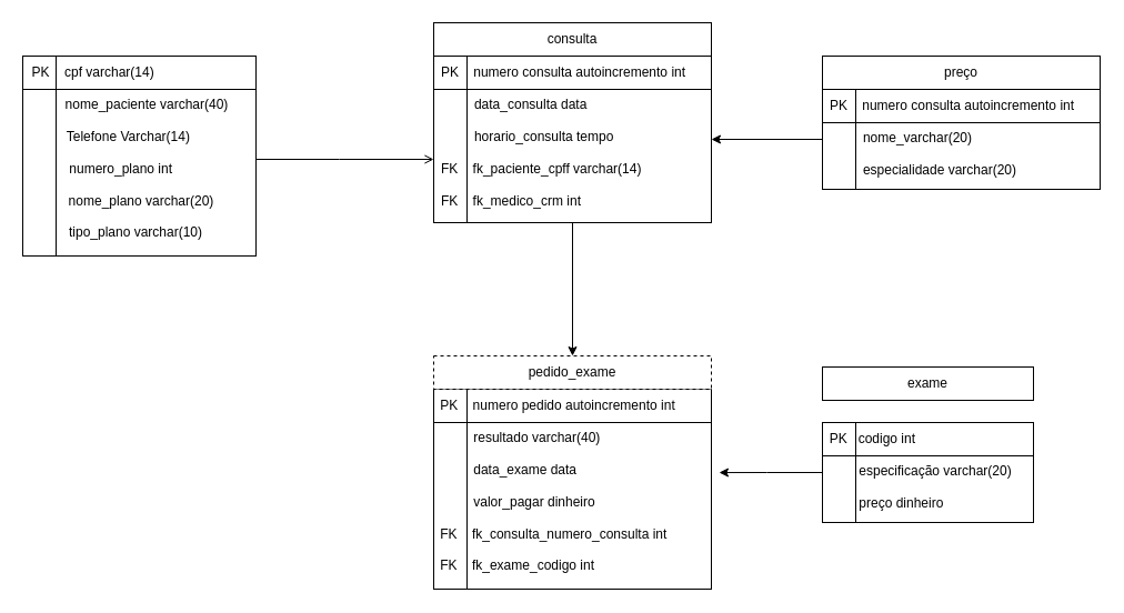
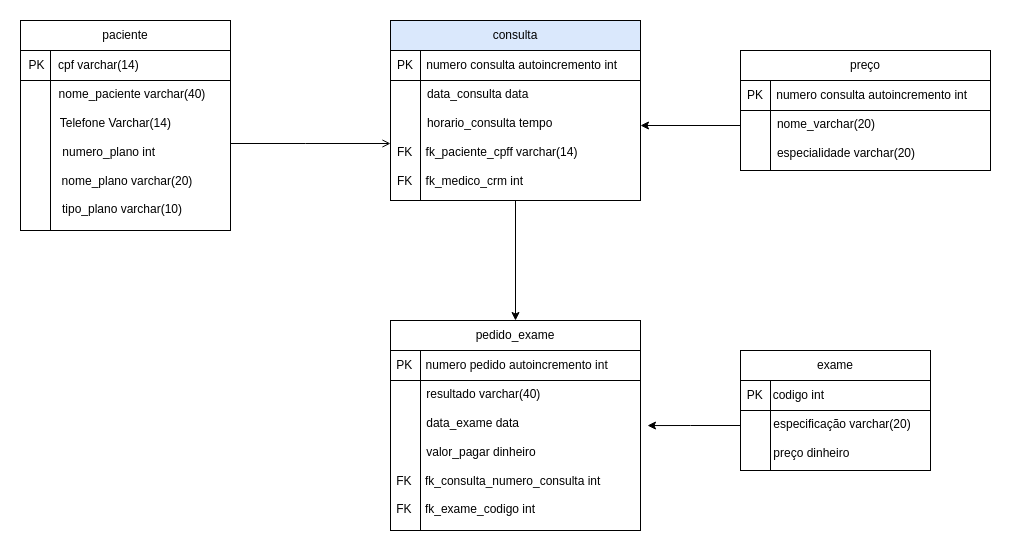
  <mxCell id="0" />
  <mxCell id="1" parent="0" />
  <mxCell id="2" value="" style="endArrow=open;shadow=0;strokeWidth=1;rounded=0;endFill=1;edgeStyle=elbowEdgeStyle;elbow=vertical;" parent="1" target="6" edge="1"><mxGeometry x="0.5" y="41" relative="1" as="geometry"><mxPoint x="220" y="143" as="sourcePoint" /><mxPoint x="370" y="143" as="targetPoint" /><mxPoint x="-40" y="32" as="offset" /></mxGeometry></mxCell>
  <mxCell id="3" value="&lt;div style=&quot;text-align: left;&quot;&gt;&lt;span style=&quot;background-color: initial;&quot;&gt;&lt;br&gt;&lt;/span&gt;&lt;/div&gt;&lt;div style=&quot;text-align: left;&quot;&gt;&lt;font&gt;&lt;span style=&quot;background-color: initial;&quot;&gt;&amp;nbsp; &amp;nbsp; &amp;nbsp; PK&lt;/span&gt;&lt;span style=&quot;background-color: initial; text-align: center;&quot;&gt;&amp;nbsp; &amp;nbsp; cpf varchar(14)&lt;/span&gt;&lt;/font&gt;&lt;br&gt;&lt;/div&gt;&lt;br style=&quot;font-size: 12px;&quot;&gt;&lt;font&gt;&amp;nbsp; &amp;nbsp; &amp;nbsp; &amp;nbsp; &amp;nbsp; &amp;nbsp; &amp;nbsp; &amp;nbsp;nome_paciente varchar(40)&lt;/font&gt;&lt;br style=&quot;font-size: 12px;&quot;&gt;&lt;br style=&quot;font-size: 12px;&quot;&gt;&lt;div style=&quot;font-size: 12px;&quot;&gt;&amp;nbsp; &amp;nbsp; &amp;nbsp;Telefone Varchar(14)&lt;/div&gt;&lt;br style=&quot;font-size: 12px;&quot;&gt;&lt;div style=&quot;font-size: 12px;&quot;&gt;&amp;nbsp;numero_plano int&lt;/div&gt;&lt;div style=&quot;font-size: 12px;&quot;&gt;&amp;nbsp;&amp;nbsp;&lt;/div&gt;&lt;div style=&quot;font-size: 12px;&quot;&gt;&amp;nbsp; &amp;nbsp; &amp;nbsp; &amp;nbsp; &amp;nbsp; &amp;nbsp; nome_plano varchar(20)&lt;/div&gt;&lt;div style=&quot;font-size: 12px;&quot;&gt;&lt;br style=&quot;font-size: 12px;&quot;&gt;&lt;/div&gt;&lt;div style=&quot;font-size: 12px;&quot;&gt;&amp;nbsp; &amp;nbsp; &amp;nbsp; &amp;nbsp; &amp;nbsp;tipo_plano varchar(10)&lt;/div&gt;" style="shape=internalStorage;whiteSpace=wrap;html=1;backgroundOutline=1;dx=30;dy=30;horizontal=1;verticalAlign=top;align=center;fontSize=12;spacingTop=-13;spacingLeft=-36;" parent="1" vertex="1"><mxGeometry x="20" y="50" width="210" height="180" as="geometry" /></mxCell>
+ <mxCell id="4" value="paciente" style="rounded=0;whiteSpace=wrap;html=1;" parent="1" vertex="1"><mxGeometry x="20" y="20" width="210" height="30" as="geometry" /></mxCell>
  <mxCell id="5" style="edgeStyle=orthogonalEdgeStyle;rounded=0;orthogonalLoop=1;jettySize=auto;html=1;exitX=0.5;exitY=1;exitDx=0;exitDy=0;entryX=0.5;entryY=0;entryDx=0;entryDy=0;" parent="1" source="6" target="12" edge="1"><mxGeometry relative="1" as="geometry"><mxPoint x="495" y="320" as="targetPoint" /></mxGeometry></mxCell>
  <mxCell id="6" value="&lt;div style=&quot;text-align: left;&quot;&gt;&lt;span style=&quot;background-color: initial;&quot;&gt;&lt;br&gt;&lt;/span&gt;&lt;/div&gt;&lt;div style=&quot;text-align: left;&quot;&gt;&lt;font&gt;&lt;span style=&quot;background-color: initial;&quot;&gt;&amp;nbsp; &amp;nbsp; &amp;nbsp; PK&lt;/span&gt;&lt;span style=&quot;background-color: initial; text-align: center;&quot;&gt;&amp;nbsp; &amp;nbsp; numero consulta autoincremento int&lt;/span&gt;&lt;/font&gt;&lt;br&gt;&lt;/div&gt;&lt;br style=&quot;font-size: 12px;&quot;&gt;&lt;div style=&quot;text-align: left;&quot;&gt;&lt;span style=&quot;background-color: initial;&quot;&gt;&amp;nbsp; &amp;nbsp; &amp;nbsp; &amp;nbsp; &amp;nbsp; &amp;nbsp; &amp;nbsp; &amp;nbsp;data_consulta data&lt;/span&gt;&lt;/div&gt;&lt;br style=&quot;font-size: 12px;&quot;&gt;&lt;div style=&quot;text-align: left; font-size: 12px;&quot;&gt;&amp;nbsp; &amp;nbsp; &amp;nbsp; &amp;nbsp; &amp;nbsp; &amp;nbsp; &amp;nbsp; &amp;nbsp;horario_consulta tempo&lt;/div&gt;&lt;br style=&quot;font-size: 12px;&quot;&gt;&lt;div style=&quot;text-align: left; font-size: 12px;&quot;&gt;&amp;nbsp; &amp;nbsp; &amp;nbsp; FK&amp;nbsp; &amp;nbsp; fk_paciente_cpff varchar(14)&lt;/div&gt;&lt;div style=&quot;font-size: 12px;&quot;&gt;&amp;nbsp;&amp;nbsp;&lt;/div&gt;&lt;div style=&quot;text-align: left; font-size: 12px;&quot;&gt;&lt;span style=&quot;background-color: initial;&quot;&gt;&amp;nbsp; &amp;nbsp; &amp;nbsp; FK&amp;nbsp; &amp;nbsp; fk_medico_crm int&lt;/span&gt;&lt;/div&gt;" style="shape=internalStorage;whiteSpace=wrap;html=1;backgroundOutline=1;dx=30;dy=30;horizontal=1;verticalAlign=top;align=center;fontSize=12;spacingTop=-13;spacingLeft=-36;" parent="1" vertex="1"><mxGeometry x="390" y="50" width="250" height="150" as="geometry" /></mxCell>
- <mxCell id="7" value="consulta" style="rounded=0;whiteSpace=wrap;html=1;" parent="1" vertex="1"><mxGeometry x="390" y="20" width="250" height="30" as="geometry" /></mxCell>
+ <mxCell id="7" value="consulta" style="rounded=0;whiteSpace=wrap;html=1;fillColor=#dae8fc;" parent="1" vertex="1"><mxGeometry x="390" y="20" width="250" height="30" as="geometry" /></mxCell>
  <mxCell id="8" style="edgeStyle=orthogonalEdgeStyle;rounded=0;orthogonalLoop=1;jettySize=auto;html=1;entryX=1;entryY=0.5;entryDx=0;entryDy=0;" parent="1" source="9" target="6" edge="1"><mxGeometry relative="1" as="geometry" /></mxCell>
  <mxCell id="9" value="&lt;div style=&quot;text-align: left;&quot;&gt;&lt;span style=&quot;background-color: initial;&quot;&gt;&lt;br&gt;&lt;/span&gt;&lt;/div&gt;&lt;div style=&quot;text-align: left;&quot;&gt;&lt;span style=&quot;background-color: initial;&quot;&gt;&amp;nbsp; &amp;nbsp; &amp;nbsp; PK&lt;/span&gt;&lt;span style=&quot;background-color: initial; text-align: center;&quot;&gt;&amp;nbsp; &amp;nbsp; numero consulta autoincremento int&lt;/span&gt;&lt;br&gt;&lt;/div&gt;&lt;br style=&quot;font-size: 12px;&quot;&gt;&lt;div style=&quot;text-align: left;&quot;&gt;&lt;span style=&quot;background-color: initial;&quot;&gt;&amp;nbsp; &amp;nbsp; &amp;nbsp; &amp;nbsp; &amp;nbsp; &amp;nbsp; &amp;nbsp; &amp;nbsp;nome_varchar(20)&lt;/span&gt;&lt;/div&gt;&lt;br style=&quot;font-size: 12px;&quot;&gt;&lt;div style=&quot;text-align: left; font-size: 12px;&quot;&gt;&amp;nbsp; &amp;nbsp; &amp;nbsp; &amp;nbsp; &amp;nbsp; &amp;nbsp; &amp;nbsp; &amp;nbsp;especialidade varchar(20)&lt;/div&gt;&lt;br style=&quot;font-size: 12px;&quot;&gt;&lt;div style=&quot;text-align: left; font-size: 12px;&quot;&gt;&amp;nbsp; &amp;nbsp; &amp;nbsp; &amp;nbsp; &amp;nbsp; &amp;nbsp;&lt;/div&gt;&lt;div style=&quot;font-size: 12px;&quot;&gt;&amp;nbsp;&amp;nbsp;&lt;/div&gt;&lt;div style=&quot;text-align: left; font-size: 12px;&quot;&gt;&lt;span style=&quot;background-color: initial;&quot;&gt;&amp;nbsp; &amp;nbsp; &amp;nbsp; &amp;nbsp; &amp;nbsp; &amp;nbsp;&lt;/span&gt;&lt;/div&gt;" style="shape=internalStorage;whiteSpace=wrap;html=1;backgroundOutline=1;dx=30;dy=30;horizontal=1;verticalAlign=top;align=center;fontSize=12;spacingTop=-13;spacingLeft=-36;" parent="1" vertex="1"><mxGeometry x="740" y="80" width="250" height="90" as="geometry" /></mxCell>
  <mxCell id="10" value="preço" style="rounded=0;whiteSpace=wrap;html=1;" parent="1" vertex="1"><mxGeometry x="740" y="50" width="250" height="30" as="geometry" /></mxCell>
  <mxCell id="11" value="&lt;div style=&quot;text-align: left;&quot;&gt;&lt;span style=&quot;background-color: initial;&quot;&gt;&lt;br&gt;&lt;/span&gt;&lt;/div&gt;&lt;div style=&quot;text-align: left;&quot;&gt;&lt;font&gt;&lt;span style=&quot;background-color: initial;&quot;&gt;&amp;nbsp; &amp;nbsp;PK&lt;/span&gt;&lt;span style=&quot;background-color: initial; text-align: center;&quot;&gt;&amp;nbsp; &amp;nbsp; numero pedido autoincremento int&lt;/span&gt;&lt;/font&gt;&lt;br&gt;&lt;/div&gt;&lt;br style=&quot;font-size: 12px;&quot;&gt;&lt;div style=&quot;text-align: left;&quot;&gt;&lt;span style=&quot;background-color: initial;&quot;&gt;&amp;nbsp; &amp;nbsp; &amp;nbsp; &amp;nbsp; &amp;nbsp; &amp;nbsp; resultado varchar(40)&lt;/span&gt;&lt;/div&gt;&lt;br style=&quot;font-size: 12px;&quot;&gt;&lt;div style=&quot;text-align: left; font-size: 12px;&quot;&gt;&amp;nbsp; &amp;nbsp; &amp;nbsp; &amp;nbsp; &amp;nbsp; &amp;nbsp; data_exame data&lt;/div&gt;&lt;div style=&quot;font-size: 12px;&quot;&gt;&lt;br&gt;&lt;/div&gt;&lt;div style=&quot;text-align: left;&quot;&gt;&amp;nbsp; &amp;nbsp; &amp;nbsp; &amp;nbsp; &amp;nbsp; &amp;nbsp; valor_pagar dinheiro&lt;/div&gt;&lt;div style=&quot;text-align: left;&quot;&gt;&lt;br&gt;&lt;/div&gt;&lt;div style=&quot;text-align: left; font-size: 12px;&quot;&gt;&amp;nbsp; &amp;nbsp;FK&amp;nbsp; &amp;nbsp; fk_consulta_numero_consulta int&lt;/div&gt;&lt;div style=&quot;font-size: 12px;&quot;&gt;&amp;nbsp;&amp;nbsp;&lt;/div&gt;&lt;div style=&quot;text-align: left; font-size: 12px;&quot;&gt;&lt;span style=&quot;background-color: initial;&quot;&gt;&amp;nbsp; &amp;nbsp;FK&amp;nbsp; &amp;nbsp; fk_exame_codigo int&lt;/span&gt;&lt;/div&gt;" style="shape=internalStorage;whiteSpace=wrap;html=1;backgroundOutline=1;dx=30;dy=30;horizontal=1;verticalAlign=top;align=center;fontSize=12;spacingTop=-13;spacingLeft=-36;" parent="1" vertex="1"><mxGeometry x="390" y="350" width="250" height="180" as="geometry" /></mxCell>
- <mxCell id="12" value="pedido_exame" style="rounded=0;whiteSpace=wrap;html=1;dashed=1;" parent="1" vertex="1"><mxGeometry x="390" y="320" width="250" height="30" as="geometry" /></mxCell>
+ <mxCell id="12" value="pedido_exame" style="rounded=0;whiteSpace=wrap;html=1;" parent="1" vertex="1"><mxGeometry x="390" y="320" width="250" height="30" as="geometry" /></mxCell>
  <mxCell id="13" value="&lt;div style=&quot;text-align: left;&quot;&gt;&lt;span style=&quot;background-color: initial;&quot;&gt;&lt;br&gt;&lt;/span&gt;&lt;/div&gt;&lt;div style=&quot;text-align: left;&quot;&gt;&lt;font&gt;&lt;span style=&quot;background-color: initial;&quot;&gt;&amp;nbsp; &amp;nbsp; &amp;nbsp; &amp;nbsp;PK&lt;/span&gt;&lt;span style=&quot;background-color: initial; text-align: center;&quot;&gt;&amp;nbsp; &amp;nbsp;codigo int&lt;/span&gt;&lt;/font&gt;&lt;br&gt;&lt;/div&gt;&lt;br style=&quot;font-size: 12px;&quot;&gt;&lt;div style=&quot;text-align: left;&quot;&gt;&lt;span style=&quot;background-color: initial;&quot;&gt;&amp;nbsp; &amp;nbsp; &amp;nbsp; &amp;nbsp; &amp;nbsp; &amp;nbsp; &amp;nbsp; &amp;nbsp;especificação varchar(20)&lt;/span&gt;&lt;/div&gt;&lt;br style=&quot;font-size: 12px;&quot;&gt;&lt;div style=&quot;text-align: left; font-size: 12px;&quot;&gt;&amp;nbsp; &amp;nbsp; &amp;nbsp; &amp;nbsp; &amp;nbsp; &amp;nbsp; &amp;nbsp; &amp;nbsp;preço dinheiro&lt;/div&gt;&lt;br style=&quot;font-size: 12px;&quot;&gt;&lt;div style=&quot;text-align: left; font-size: 12px;&quot;&gt;&amp;nbsp; &amp;nbsp; &amp;nbsp; &amp;nbsp; &amp;nbsp; &amp;nbsp;&lt;/div&gt;&lt;div style=&quot;font-size: 12px;&quot;&gt;&amp;nbsp;&amp;nbsp;&lt;/div&gt;&lt;div style=&quot;text-align: left; font-size: 12px;&quot;&gt;&lt;span style=&quot;background-color: initial;&quot;&gt;&amp;nbsp; &amp;nbsp; &amp;nbsp; &amp;nbsp; &amp;nbsp; &amp;nbsp;&lt;/span&gt;&lt;/div&gt;" style="shape=internalStorage;whiteSpace=wrap;html=1;backgroundOutline=1;dx=30;dy=30;horizontal=1;verticalAlign=top;align=center;fontSize=12;spacingTop=-13;spacingLeft=-36;" parent="1" vertex="1"><mxGeometry x="740" y="380" width="190" height="90" as="geometry" /></mxCell>
- <mxCell id="14" value="exame" style="rounded=0;whiteSpace=wrap;html=1;" parent="1" vertex="1"><mxGeometry x="740" y="330" width="190" height="30" as="geometry" /></mxCell>
+ <mxCell id="14" value="exame" style="rounded=0;whiteSpace=wrap;html=1;" parent="1" vertex="1"><mxGeometry x="740" y="350" width="190" height="30" as="geometry" /></mxCell>
  <mxCell id="15" style="edgeStyle=orthogonalEdgeStyle;rounded=0;orthogonalLoop=1;jettySize=auto;html=1;entryX=1.028;entryY=0.417;entryDx=0;entryDy=0;entryPerimeter=0;" parent="1" source="13" target="11" edge="1"><mxGeometry relative="1" as="geometry" /></mxCell>
